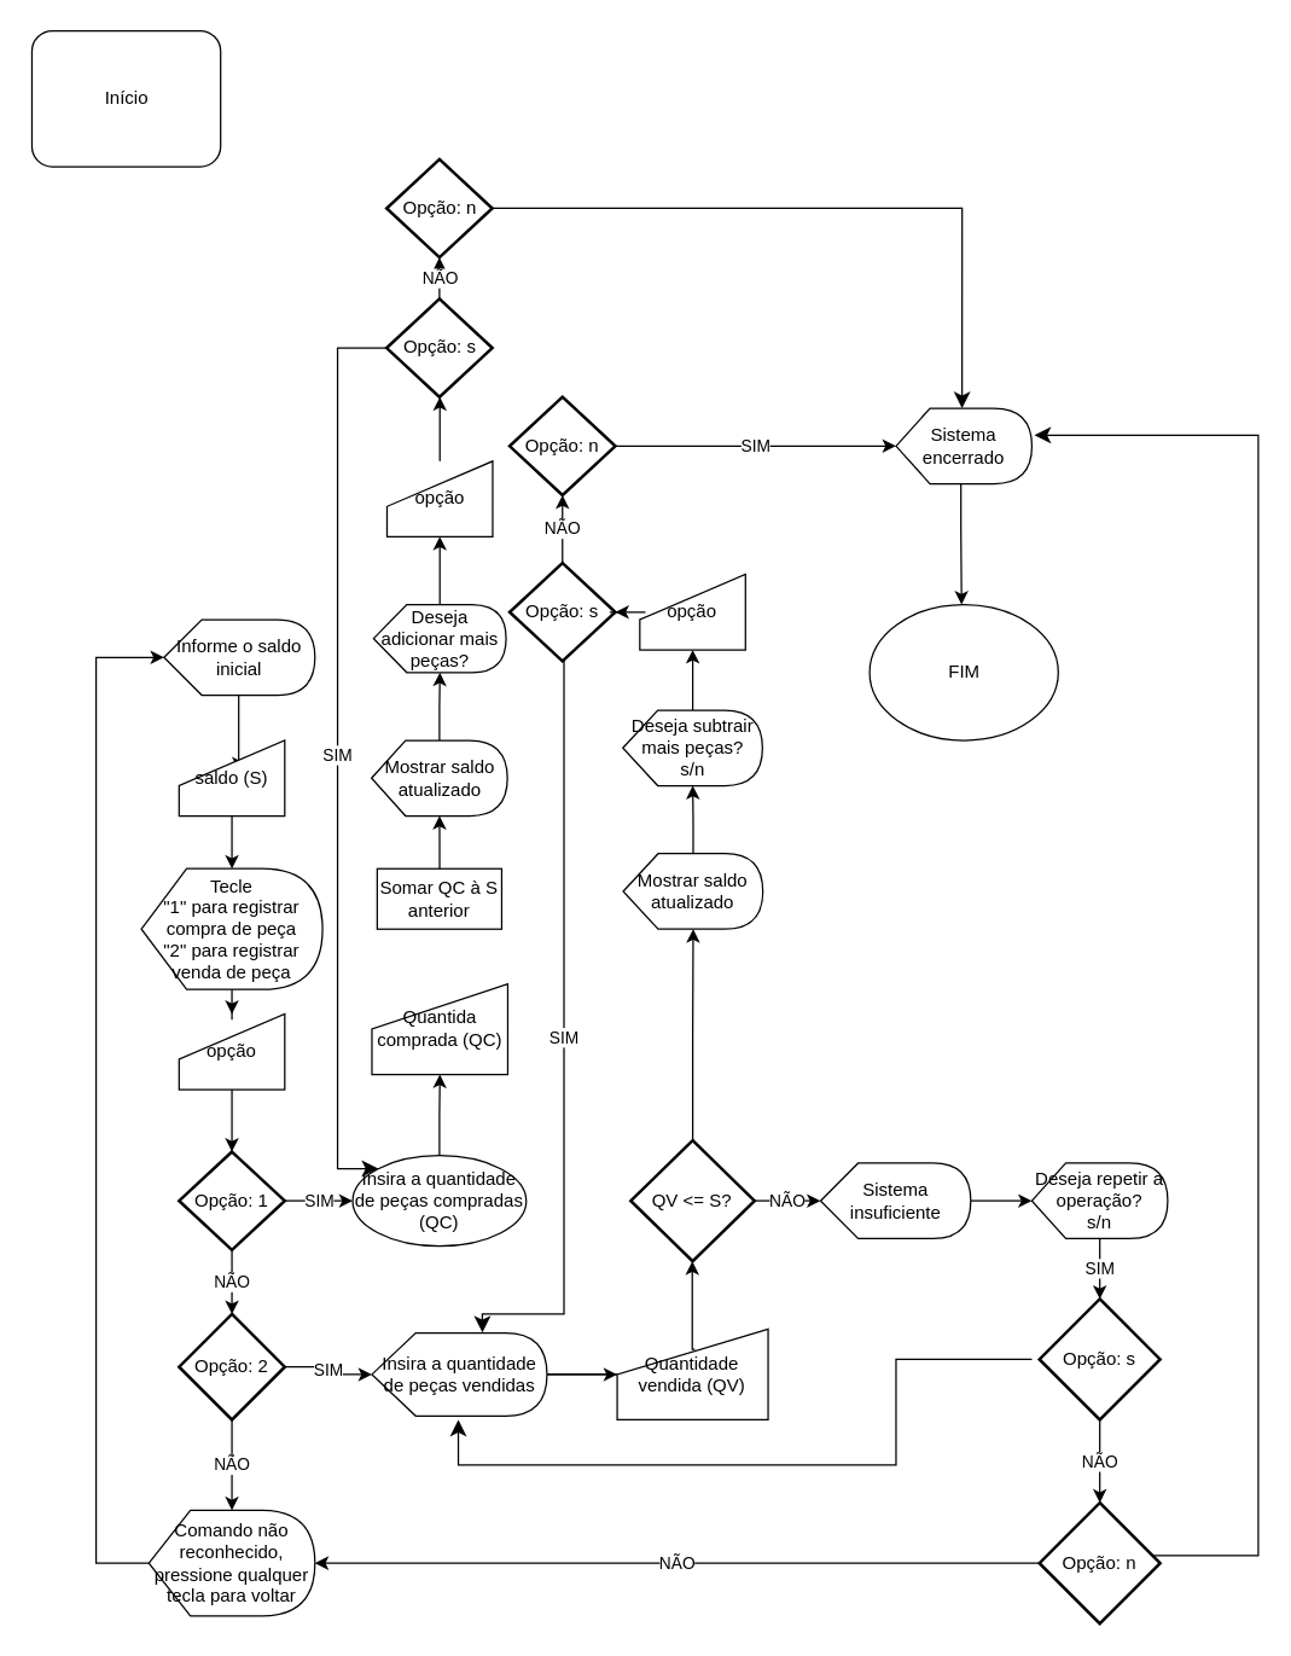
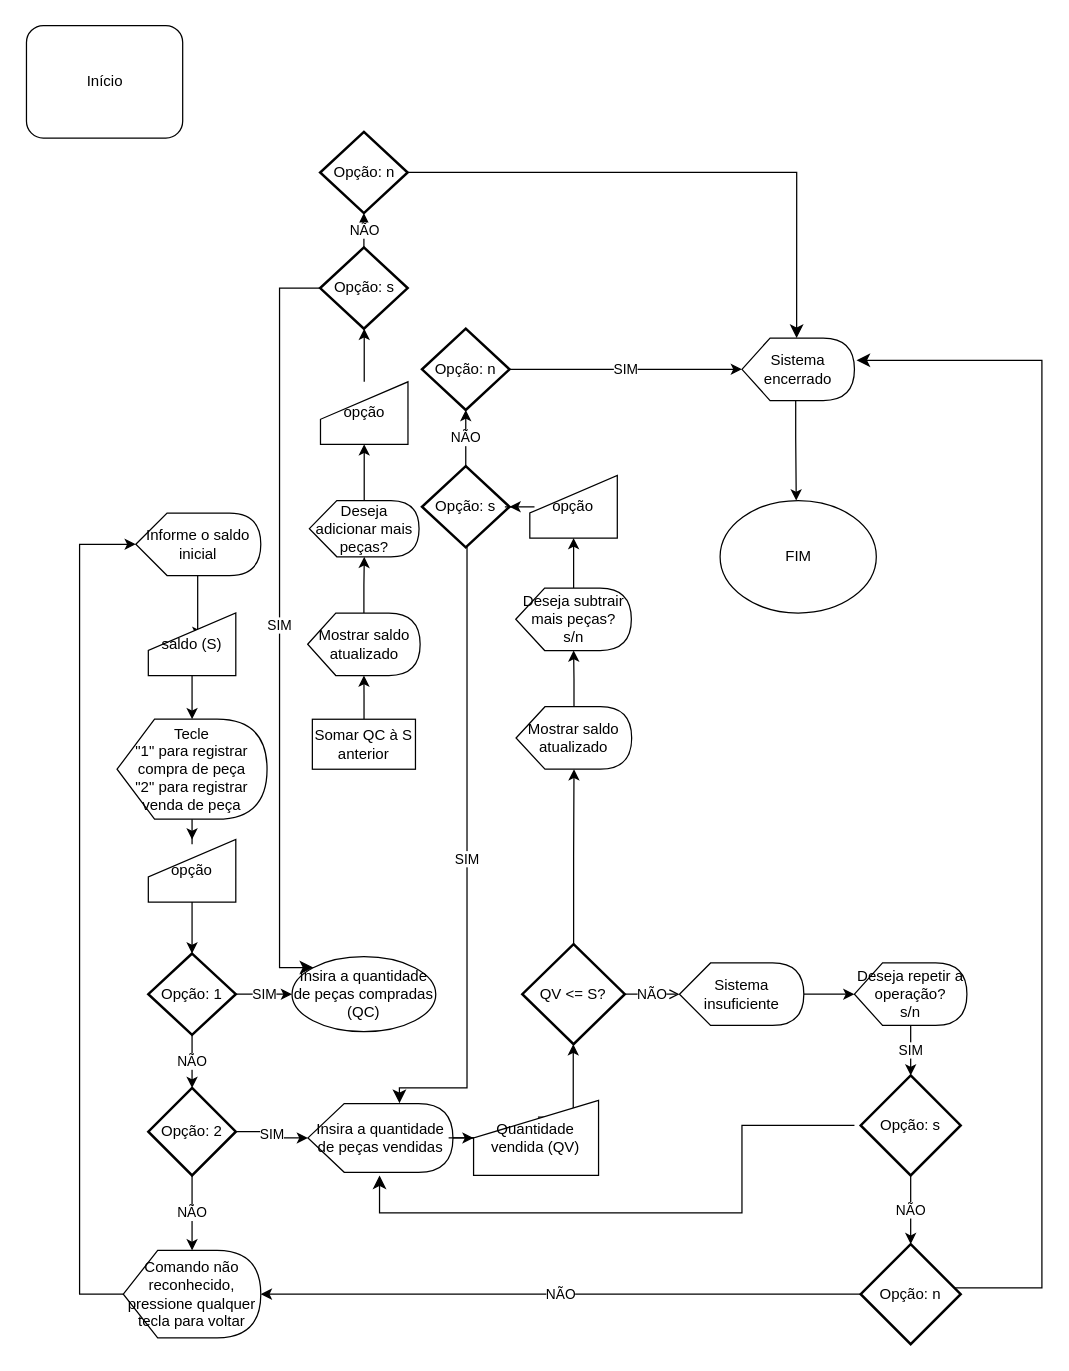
  <mxCell id="0" />
  <mxCell id="1" parent="0" />
  <mxCell id="2" value="Início" style="whiteSpace=wrap;html=1;rounded=1;" vertex="1" parent="1"><mxGeometry x="20.5" y="20" width="125" height="90" as="geometry" /></mxCell>
  <mxCell id="3" value="Informe o saldo inicial" style="shape=display;whiteSpace=wrap;html=1;" vertex="1" parent="1"><mxGeometry x="108" y="410" width="100" height="50" as="geometry" /></mxCell>
  <mxCell id="4" value="" style="endArrow=classic;html=1;rounded=0;" edge="1" parent="1"><mxGeometry width="50" height="50" relative="1" as="geometry"><mxPoint x="157.5" y="460" as="sourcePoint" /><mxPoint x="157.5" y="510" as="targetPoint" /></mxGeometry></mxCell>
  <mxCell id="5" value="" style="edgeStyle=orthogonalEdgeStyle;rounded=0;orthogonalLoop=1;jettySize=auto;html=1;" edge="1" parent="1" source="6" target="8"><mxGeometry relative="1" as="geometry" /></mxCell>
  <mxCell id="6" value="saldo (S)" style="shape=manualInput;whiteSpace=wrap;html=1;" vertex="1" parent="1"><mxGeometry x="118" y="490" width="70" height="50" as="geometry" /></mxCell>
  <mxCell id="7" value="" style="edgeStyle=orthogonalEdgeStyle;rounded=0;orthogonalLoop=1;jettySize=auto;html=1;" edge="1" parent="1" source="8" target="12"><mxGeometry relative="1" as="geometry" /></mxCell>
  <mxCell id="8" value="Tecle&lt;br&gt;&quot;1&quot; para registrar compra de peça&lt;br&gt;&quot;2&quot; para registrar venda de peça" style="shape=display;whiteSpace=wrap;html=1;" vertex="1" parent="1"><mxGeometry x="93" y="575" width="120" height="80" as="geometry" /></mxCell>
  <mxCell id="9" style="edgeStyle=orthogonalEdgeStyle;rounded=0;orthogonalLoop=1;jettySize=auto;html=1;exitX=0.5;exitY=1;exitDx=0;exitDy=0;" edge="1" parent="1" source="6" target="6"><mxGeometry relative="1" as="geometry" /></mxCell>
  <mxCell id="10" style="edgeStyle=orthogonalEdgeStyle;rounded=0;orthogonalLoop=1;jettySize=auto;html=1;exitX=0.5;exitY=1;exitDx=0;exitDy=0;" edge="1" parent="1" source="6" target="6"><mxGeometry relative="1" as="geometry" /></mxCell>
  <mxCell id="11" value="" style="edgeStyle=orthogonalEdgeStyle;rounded=0;orthogonalLoop=1;jettySize=auto;html=1;entryX=0.5;entryY=0;entryDx=0;entryDy=0;entryPerimeter=0;" edge="1" parent="1" source="12" target="20"><mxGeometry relative="1" as="geometry"><mxPoint x="238" y="695" as="targetPoint" /></mxGeometry></mxCell>
  <mxCell id="12" value="opção" style="shape=manualInput;whiteSpace=wrap;html=1;" vertex="1" parent="1"><mxGeometry x="118" y="671.25" width="70" height="50" as="geometry" /></mxCell>
- <mxCell id="13" value="Quantida&lt;br&gt;comprada (QC)" style="shape=manualInput;whiteSpace=wrap;html=1;" vertex="1" parent="1"><mxGeometry x="245.75" y="651.25" width="90" height="60" as="geometry" /></mxCell>
  <mxCell id="14" value="" style="edgeStyle=orthogonalEdgeStyle;rounded=0;orthogonalLoop=1;jettySize=auto;html=1;" edge="1" parent="1" source="17" target="31"><mxGeometry relative="1" as="geometry" /></mxCell>
  <mxCell id="15" value="SIM" style="edgeLabel;html=1;align=center;verticalAlign=middle;resizable=0;points=[];" vertex="1" connectable="0" parent="14"><mxGeometry x="-0.673" y="-4" relative="1" as="geometry"><mxPoint x="-4" y="67" as="offset" /></mxGeometry></mxCell>
- <mxCell id="16" value="NÃO" style="edgeStyle=orthogonalEdgeStyle;rounded=0;orthogonalLoop=1;jettySize=auto;html=1;" edge="1" parent="1" source="17" target="29"><mxGeometry relative="1" as="geometry" /></mxCell>
+ <mxCell id="16" value="NÃO" style="edgeStyle=orthogonalEdgeStyle;rounded=0;orthogonalLoop=1;jettySize=auto;html=1;endArrow=open;" edge="1" parent="1" source="17" target="29"><mxGeometry relative="1" as="geometry" /></mxCell>
  <mxCell id="17" value="QV &amp;lt;= S?" style="strokeWidth=2;html=1;shape=mxgraph.flowchart.decision;whiteSpace=wrap;" vertex="1" parent="1"><mxGeometry x="417.25" y="755" width="82" height="80" as="geometry" /></mxCell>
  <mxCell id="18" value="SIM" style="edgeStyle=orthogonalEdgeStyle;rounded=0;orthogonalLoop=1;jettySize=auto;html=1;" edge="1" parent="1" source="20" target="39"><mxGeometry relative="1" as="geometry" /></mxCell>
  <mxCell id="19" value="NÃO" style="edgeStyle=orthogonalEdgeStyle;rounded=0;orthogonalLoop=1;jettySize=auto;html=1;" edge="1" parent="1" source="20" target="23"><mxGeometry relative="1" as="geometry" /></mxCell>
  <mxCell id="20" value="Opção: 1" style="strokeWidth=2;html=1;shape=mxgraph.flowchart.decision;whiteSpace=wrap;" vertex="1" parent="1"><mxGeometry x="118" y="762.5" width="70" height="65" as="geometry" /></mxCell>
  <mxCell id="21" value="SIM" style="edgeStyle=orthogonalEdgeStyle;rounded=0;orthogonalLoop=1;jettySize=auto;html=1;" edge="1" parent="1" source="23" target="40"><mxGeometry relative="1" as="geometry" /></mxCell>
  <mxCell id="22" value="NÃO" style="edgeStyle=orthogonalEdgeStyle;rounded=0;orthogonalLoop=1;jettySize=auto;html=1;" edge="1" parent="1" source="23" target="27"><mxGeometry relative="1" as="geometry" /></mxCell>
  <mxCell id="23" value="Opção: 2" style="strokeWidth=2;html=1;shape=mxgraph.flowchart.decision;whiteSpace=wrap;" vertex="1" parent="1"><mxGeometry x="118" y="870" width="70" height="70" as="geometry" /></mxCell>
- <mxCell id="24" value="" style="edgeStyle=orthogonalEdgeStyle;rounded=0;orthogonalLoop=1;jettySize=auto;html=1;" edge="1" parent="1" source="39" target="13"><mxGeometry relative="1" as="geometry" /></mxCell>
  <mxCell id="25" value="" style="edgeStyle=orthogonalEdgeStyle;rounded=0;orthogonalLoop=1;jettySize=auto;html=1;" edge="1" parent="1" source="40" target="43"><mxGeometry relative="1" as="geometry" /></mxCell>
  <mxCell id="26" style="edgeStyle=orthogonalEdgeStyle;rounded=0;orthogonalLoop=1;jettySize=auto;html=1;exitX=0;exitY=0.5;exitDx=0;exitDy=0;exitPerimeter=0;entryX=0;entryY=0.5;entryDx=0;entryDy=0;entryPerimeter=0;" edge="1" parent="1" source="27" target="3"><mxGeometry relative="1" as="geometry"><mxPoint x="63" y="430" as="targetPoint" /><Array as="points"><mxPoint x="63" y="1035" /><mxPoint x="63" y="435" /></Array></mxGeometry></mxCell>
  <mxCell id="27" value="Comando não reconhecido, pressione qualquer tecla para voltar" style="shape=display;whiteSpace=wrap;html=1;" vertex="1" parent="1"><mxGeometry x="98" y="1000" width="110" height="70" as="geometry" /></mxCell>
  <mxCell id="28" value="" style="edgeStyle=orthogonalEdgeStyle;rounded=0;orthogonalLoop=1;jettySize=auto;html=1;" edge="1" parent="1" source="29" target="33"><mxGeometry relative="1" as="geometry" /></mxCell>
  <mxCell id="29" value="Sistema insuficiente" style="shape=display;whiteSpace=wrap;html=1;" vertex="1" parent="1"><mxGeometry x="543" y="770" width="99.5" height="50" as="geometry" /></mxCell>
  <mxCell id="30" value="" style="edgeStyle=orthogonalEdgeStyle;rounded=0;orthogonalLoop=1;jettySize=auto;html=1;" edge="1" parent="1" source="31" target="47"><mxGeometry relative="1" as="geometry" /></mxCell>
  <mxCell id="31" value="Mostrar saldo&lt;br&gt;atualizado" style="shape=display;whiteSpace=wrap;html=1;" vertex="1" parent="1"><mxGeometry x="412.25" y="565" width="92.5" height="50" as="geometry" /></mxCell>
  <mxCell id="32" value="SIM" style="edgeStyle=orthogonalEdgeStyle;rounded=0;orthogonalLoop=1;jettySize=auto;html=1;" edge="1" parent="1" source="33" target="35"><mxGeometry relative="1" as="geometry" /></mxCell>
  <mxCell id="33" value="Deseja repetir a operação?&lt;br&gt;s/n" style="shape=display;whiteSpace=wrap;html=1;" vertex="1" parent="1"><mxGeometry x="683" y="770" width="90" height="50" as="geometry" /></mxCell>
  <mxCell id="34" value="NÃO" style="edgeStyle=orthogonalEdgeStyle;rounded=0;orthogonalLoop=1;jettySize=auto;html=1;" edge="1" parent="1" source="35" target="36"><mxGeometry relative="1" as="geometry" /></mxCell>
  <mxCell id="35" value="Opção: s" style="strokeWidth=2;html=1;shape=mxgraph.flowchart.decision;whiteSpace=wrap;" vertex="1" parent="1"><mxGeometry x="688" y="860" width="80" height="80" as="geometry" /></mxCell>
  <mxCell id="36" value="Opção: n" style="strokeWidth=2;html=1;shape=mxgraph.flowchart.decision;whiteSpace=wrap;" vertex="1" parent="1"><mxGeometry x="688" y="995" width="80" height="80" as="geometry" /></mxCell>
  <mxCell id="37" value="" style="edgeStyle=orthogonalEdgeStyle;rounded=0;orthogonalLoop=1;jettySize=auto;html=1;" edge="1" parent="1" source="38" target="59"><mxGeometry relative="1" as="geometry" /></mxCell>
  <mxCell id="38" value="Somar QC à S anterior" style="rounded=0;whiteSpace=wrap;html=1;" vertex="1" parent="1"><mxGeometry x="249.25" y="575" width="82.5" height="40" as="geometry" /></mxCell>
  <mxCell id="39" value="Insira a quantidade de peças compradas&lt;br&gt;(QC)" style="ellipse;whiteSpace=wrap;html=1;fontFamily=Helvetica;fontSize=12;fontColor=default;align=center;strokeColor=default;fillColor=default;" vertex="1" parent="1"><mxGeometry x="233" y="765" width="115" height="60" as="geometry" /></mxCell>
  <mxCell id="40" value="Insira a quantidade de peças vendidas" style="shape=display;whiteSpace=wrap;html=1;" vertex="1" parent="1"><mxGeometry x="245.75" y="882.5" width="116" height="55" as="geometry" /></mxCell>
  <mxCell id="41" value="" style="edgeStyle=orthogonalEdgeStyle;rounded=0;orthogonalLoop=1;jettySize=auto;html=1;startArrow=none;endArrow=none;" edge="1" parent="1" source="40" target="43"><mxGeometry relative="1" as="geometry"><mxPoint x="361.75" y="910" as="sourcePoint" /><mxPoint x="653" y="945" as="targetPoint" /></mxGeometry></mxCell>
  <mxCell id="42" value="" style="edgeStyle=orthogonalEdgeStyle;rounded=0;orthogonalLoop=1;jettySize=auto;html=1;exitX=0.515;exitY=0.223;exitDx=0;exitDy=0;exitPerimeter=0;" edge="1" parent="1" source="43" target="17"><mxGeometry relative="1" as="geometry"><Array as="points"><mxPoint x="458" y="893" /></Array></mxGeometry></mxCell>
- <mxCell id="43" value="Quantidade&lt;br&gt;vendida (QV)" style="shape=manualInput;whiteSpace=wrap;html=1;" vertex="1" parent="1"><mxGeometry x="408.25" y="880" width="100" height="60" as="geometry" /></mxCell>
+ <mxCell id="43" value="Quantidade&lt;br&gt;vendida (QV)" style="shape=manualInput;whiteSpace=wrap;html=1;" vertex="1" parent="1"><mxGeometry x="378.25" y="880" width="100" height="60" as="geometry" /></mxCell>
  <mxCell id="44" value="NÃO" style="endArrow=classic;html=1;rounded=0;exitX=0;exitY=0.5;exitDx=0;exitDy=0;exitPerimeter=0;entryX=1;entryY=0.5;entryDx=0;entryDy=0;entryPerimeter=0;" edge="1" parent="1" source="36" target="27"><mxGeometry width="50" height="50" relative="1" as="geometry"><mxPoint x="383" y="980" as="sourcePoint" /><mxPoint x="433" y="930" as="targetPoint" /></mxGeometry></mxCell>
  <mxCell id="45" value="" style="edgeStyle=segmentEdgeStyle;endArrow=classic;html=1;curved=0;rounded=0;endSize=8;startSize=8;" edge="1" parent="1"><mxGeometry width="50" height="50" relative="1" as="geometry"><mxPoint x="683" y="900" as="sourcePoint" /><mxPoint x="303" y="940" as="targetPoint" /><Array as="points"><mxPoint x="593" y="900" /><mxPoint x="593" y="970" /></Array></mxGeometry></mxCell>
  <mxCell id="46" value="" style="edgeStyle=orthogonalEdgeStyle;rounded=0;orthogonalLoop=1;jettySize=auto;html=1;" edge="1" parent="1" source="47" target="52"><mxGeometry relative="1" as="geometry" /></mxCell>
  <mxCell id="47" value="Deseja subtrair mais peças?&lt;br&gt;s/n" style="shape=display;whiteSpace=wrap;html=1;" vertex="1" parent="1"><mxGeometry x="412" y="470" width="92.5" height="50" as="geometry" /></mxCell>
  <mxCell id="48" value="NÃO" style="edgeStyle=orthogonalEdgeStyle;rounded=0;orthogonalLoop=1;jettySize=auto;html=1;" edge="1" parent="1" source="49" target="50"><mxGeometry relative="1" as="geometry" /></mxCell>
  <mxCell id="49" value="Opção: s" style="strokeWidth=2;html=1;shape=mxgraph.flowchart.decision;whiteSpace=wrap;" vertex="1" parent="1"><mxGeometry x="337" y="372.5" width="70" height="65" as="geometry" /></mxCell>
  <mxCell id="50" value="Opção: n" style="strokeWidth=2;html=1;shape=mxgraph.flowchart.decision;whiteSpace=wrap;" vertex="1" parent="1"><mxGeometry x="337" y="262.5" width="70" height="65" as="geometry" /></mxCell>
  <mxCell id="51" value="" style="edgeStyle=orthogonalEdgeStyle;rounded=0;orthogonalLoop=1;jettySize=auto;html=1;" edge="1" parent="1" source="52" target="49"><mxGeometry relative="1" as="geometry" /></mxCell>
  <mxCell id="52" value="opção" style="shape=manualInput;whiteSpace=wrap;html=1;" vertex="1" parent="1"><mxGeometry x="423.25" y="380" width="70" height="50" as="geometry" /></mxCell>
  <mxCell id="53" value="SIM" style="edgeStyle=segmentEdgeStyle;endArrow=classic;html=1;curved=0;rounded=0;endSize=8;startSize=8;exitX=0.5;exitY=1;exitDx=0;exitDy=0;exitPerimeter=0;entryX=0.631;entryY=-0.005;entryDx=0;entryDy=0;entryPerimeter=0;" edge="1" parent="1" source="49" target="40"><mxGeometry width="50" height="50" relative="1" as="geometry"><mxPoint x="383" y="670" as="sourcePoint" /><mxPoint x="353" y="870" as="targetPoint" /><Array as="points"><mxPoint x="373" y="438" /><mxPoint x="373" y="870" /><mxPoint x="319" y="870" /></Array></mxGeometry></mxCell>
  <mxCell id="54" value="" style="edgeStyle=orthogonalEdgeStyle;rounded=0;orthogonalLoop=1;jettySize=auto;html=1;" edge="1" parent="1" source="55"><mxGeometry relative="1" as="geometry"><mxPoint x="636.44" y="400" as="targetPoint" /><Array as="points"><mxPoint x="636" y="350" /><mxPoint x="636" y="350" /></Array></mxGeometry></mxCell>
  <mxCell id="55" value="Sistema encerrado" style="shape=display;whiteSpace=wrap;html=1;" vertex="1" parent="1"><mxGeometry x="593" y="270" width="90" height="50" as="geometry" /></mxCell>
  <mxCell id="56" value="" style="edgeStyle=segmentEdgeStyle;endArrow=classic;html=1;curved=0;rounded=0;endSize=8;startSize=8;entryX=1.018;entryY=0.356;entryDx=0;entryDy=0;entryPerimeter=0;" edge="1" parent="1" target="55"><mxGeometry width="50" height="50" relative="1" as="geometry"><mxPoint x="763" y="1030" as="sourcePoint" /><mxPoint x="833" y="290" as="targetPoint" /><Array as="points"><mxPoint x="833" y="1030" /><mxPoint x="833" y="288" /></Array></mxGeometry></mxCell>
  <mxCell id="57" value="SIM" style="endArrow=classic;html=1;rounded=0;exitX=1;exitY=0.5;exitDx=0;exitDy=0;exitPerimeter=0;entryX=0;entryY=0.5;entryDx=0;entryDy=0;entryPerimeter=0;" edge="1" parent="1" source="50" target="55"><mxGeometry width="50" height="50" relative="1" as="geometry"><mxPoint x="383" y="490" as="sourcePoint" /><mxPoint x="433" y="440" as="targetPoint" /></mxGeometry></mxCell>
  <mxCell id="58" value="" style="edgeStyle=orthogonalEdgeStyle;rounded=0;orthogonalLoop=1;jettySize=auto;html=1;" edge="1" parent="1" source="59" target="61"><mxGeometry relative="1" as="geometry" /></mxCell>
  <mxCell id="59" value="Mostrar saldo&lt;br&gt;atualizado" style="shape=display;whiteSpace=wrap;html=1;" vertex="1" parent="1"><mxGeometry x="245.5" y="490" width="90" height="50" as="geometry" /></mxCell>
  <mxCell id="60" value="" style="edgeStyle=orthogonalEdgeStyle;rounded=0;orthogonalLoop=1;jettySize=auto;html=1;" edge="1" parent="1" source="61" target="63"><mxGeometry relative="1" as="geometry" /></mxCell>
  <mxCell id="61" value="Deseja adicionar mais peças?" style="shape=display;whiteSpace=wrap;html=1;" vertex="1" parent="1"><mxGeometry x="246.88" y="400" width="87.75" height="45" as="geometry" /></mxCell>
  <mxCell id="62" value="" style="edgeStyle=orthogonalEdgeStyle;rounded=0;orthogonalLoop=1;jettySize=auto;html=1;" edge="1" parent="1" source="63" target="65"><mxGeometry relative="1" as="geometry"><Array as="points"><mxPoint x="291" y="330" /><mxPoint x="291" y="330" /></Array></mxGeometry></mxCell>
  <mxCell id="63" value="opção" style="shape=manualInput;whiteSpace=wrap;html=1;" vertex="1" parent="1"><mxGeometry x="255.76" y="305" width="70" height="50" as="geometry" /></mxCell>
  <mxCell id="64" value="NÃO" style="edgeStyle=orthogonalEdgeStyle;rounded=0;orthogonalLoop=1;jettySize=auto;html=1;" edge="1" parent="1" source="65" target="66"><mxGeometry relative="1" as="geometry" /></mxCell>
  <mxCell id="65" value="Opção: s" style="strokeWidth=2;html=1;shape=mxgraph.flowchart.decision;whiteSpace=wrap;" vertex="1" parent="1"><mxGeometry x="255.5" y="197.5" width="70" height="65" as="geometry" /></mxCell>
  <mxCell id="66" value="Opção: n" style="strokeWidth=2;html=1;shape=mxgraph.flowchart.decision;whiteSpace=wrap;" vertex="1" parent="1"><mxGeometry x="255.5" y="105" width="70" height="65" as="geometry" /></mxCell>
  <mxCell id="67" value="SIM" style="edgeStyle=segmentEdgeStyle;endArrow=classic;html=1;curved=0;rounded=0;endSize=8;startSize=8;exitX=0;exitY=0.5;exitDx=0;exitDy=0;exitPerimeter=0;entryX=0;entryY=0;entryDx=0;entryDy=0;" edge="1" parent="1" source="65" target="39"><mxGeometry width="50" height="50" relative="1" as="geometry"><mxPoint x="383" y="260" as="sourcePoint" /><mxPoint x="223" y="760" as="targetPoint" /><Array as="points"><mxPoint x="223" y="230" /><mxPoint x="223" y="774" /></Array></mxGeometry></mxCell>
  <mxCell id="68" value="FIM" style="ellipse;whiteSpace=wrap;html=1;" vertex="1" parent="1"><mxGeometry x="575.5" y="400" width="125" height="90" as="geometry" /></mxCell>
  <mxCell id="69" value="" style="edgeStyle=segmentEdgeStyle;endArrow=classic;html=1;curved=0;rounded=0;endSize=8;startSize=8;exitX=1;exitY=0.5;exitDx=0;exitDy=0;exitPerimeter=0;entryX=0;entryY=0;entryDx=43.75;entryDy=0;entryPerimeter=0;" edge="1" parent="1" source="66" target="55"><mxGeometry width="50" height="50" relative="1" as="geometry"><mxPoint x="383" y="290" as="sourcePoint" /><mxPoint x="433" y="240" as="targetPoint" /></mxGeometry></mxCell>
